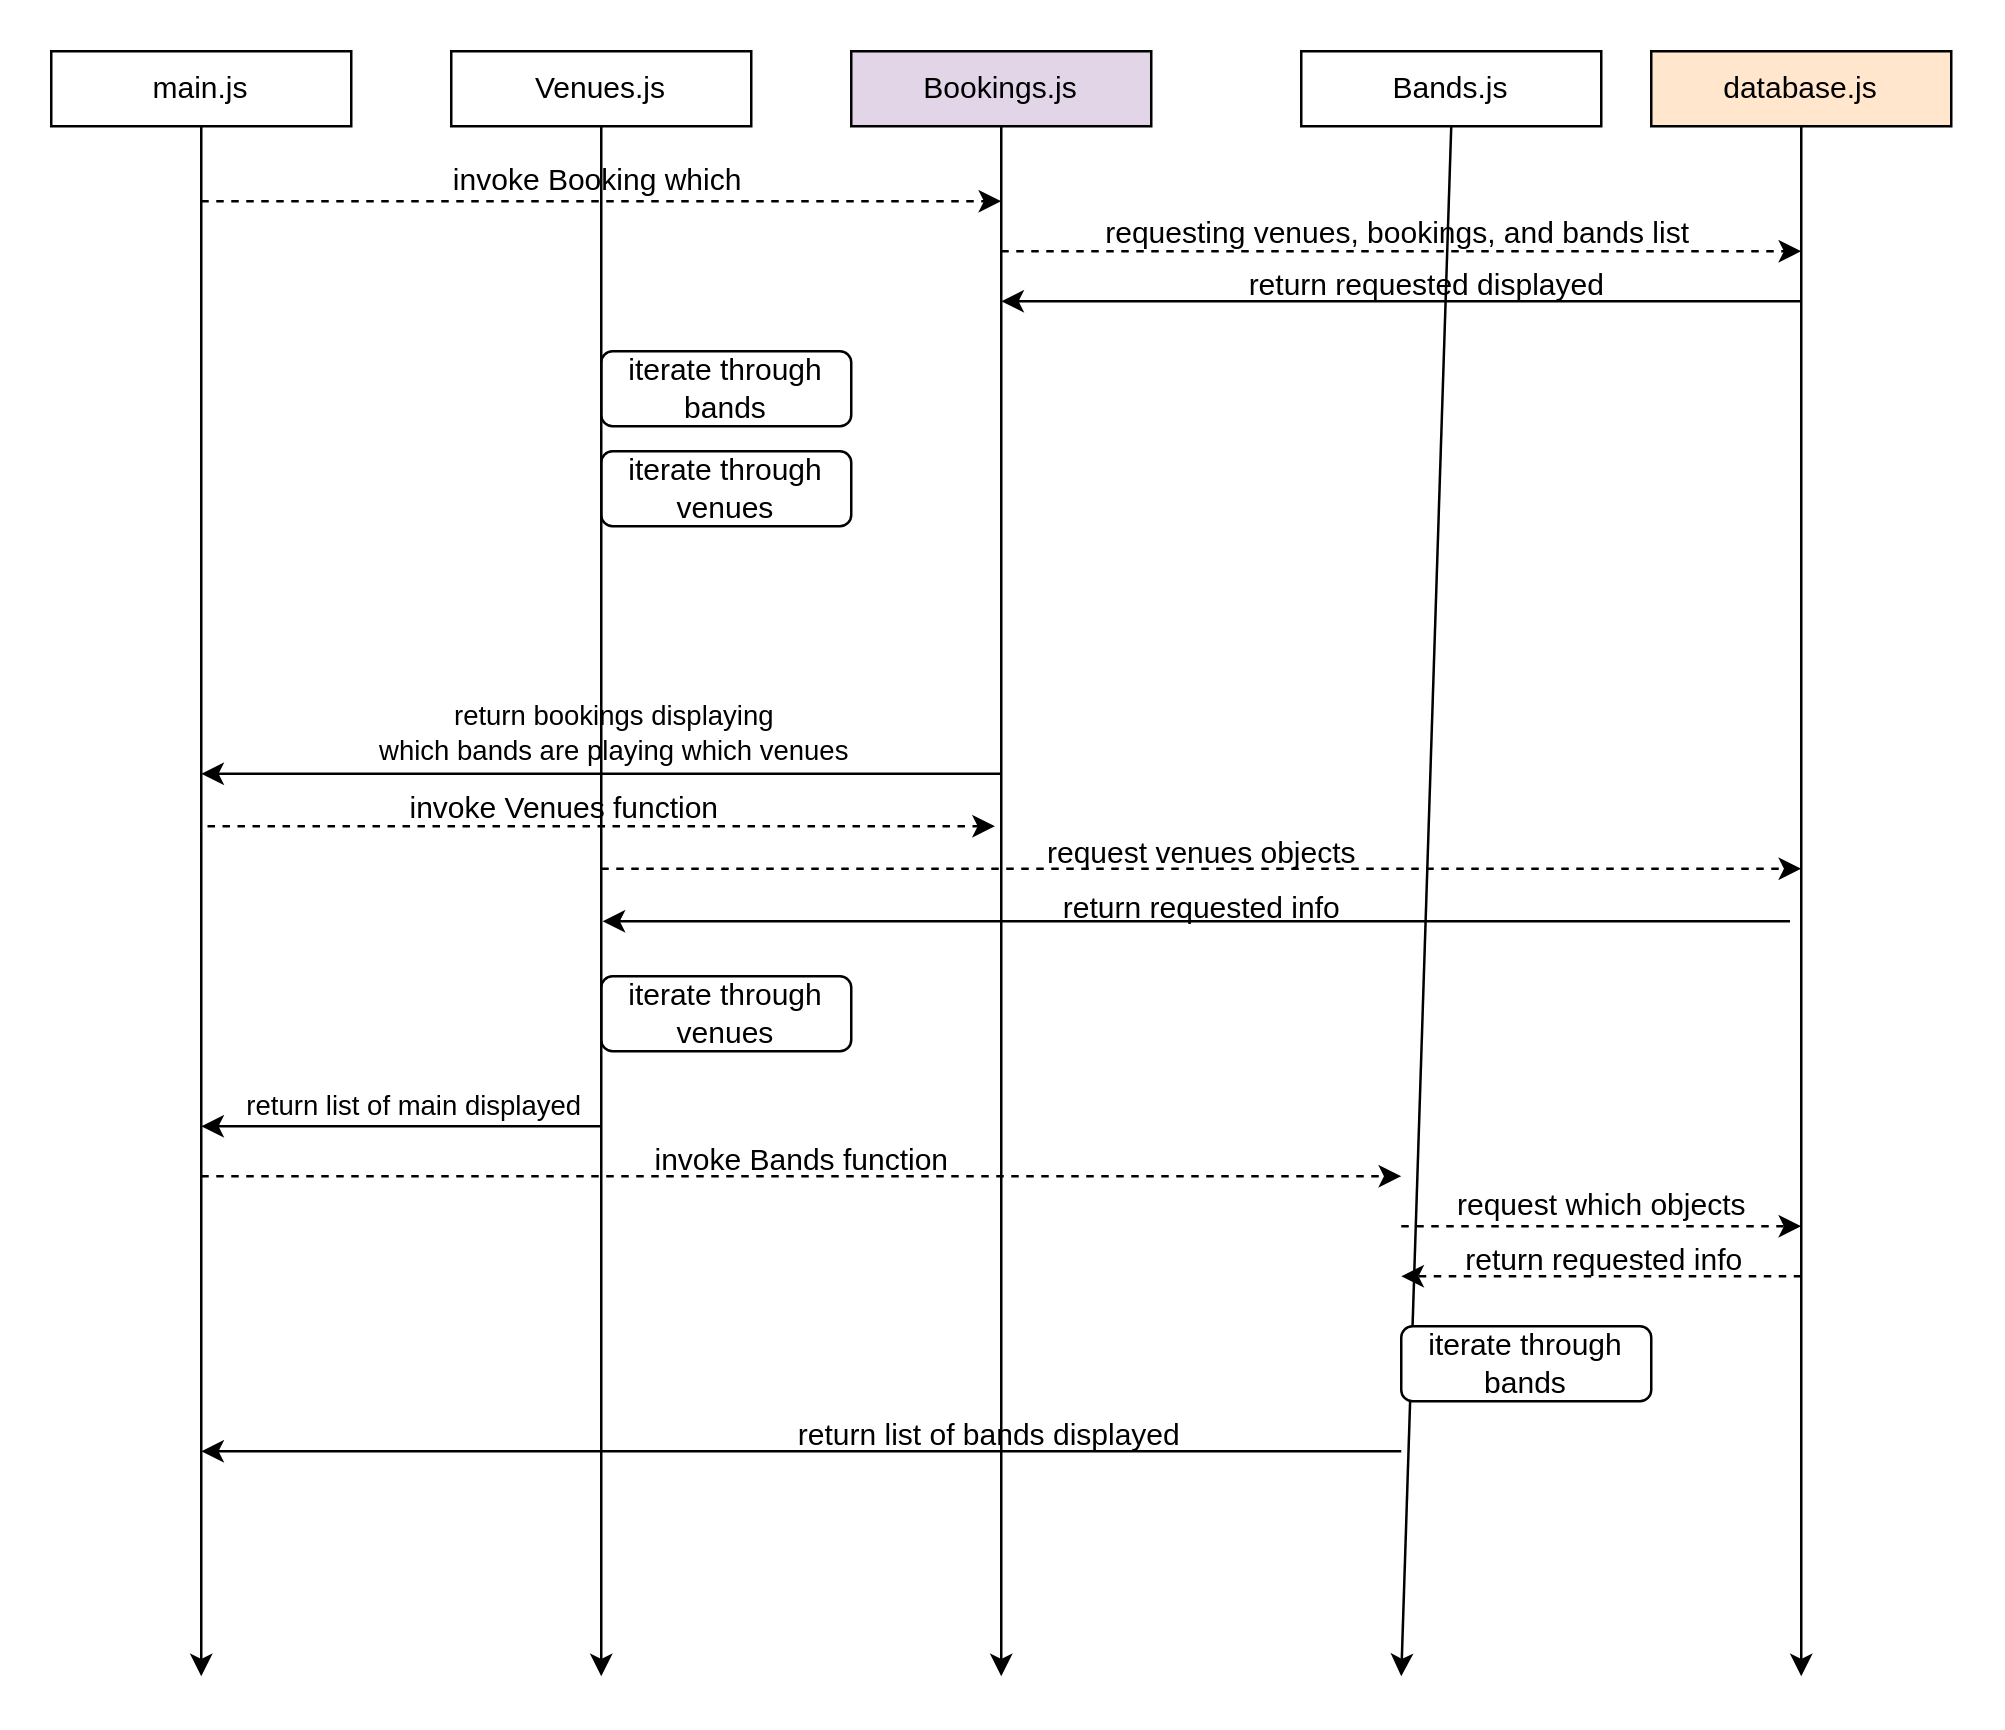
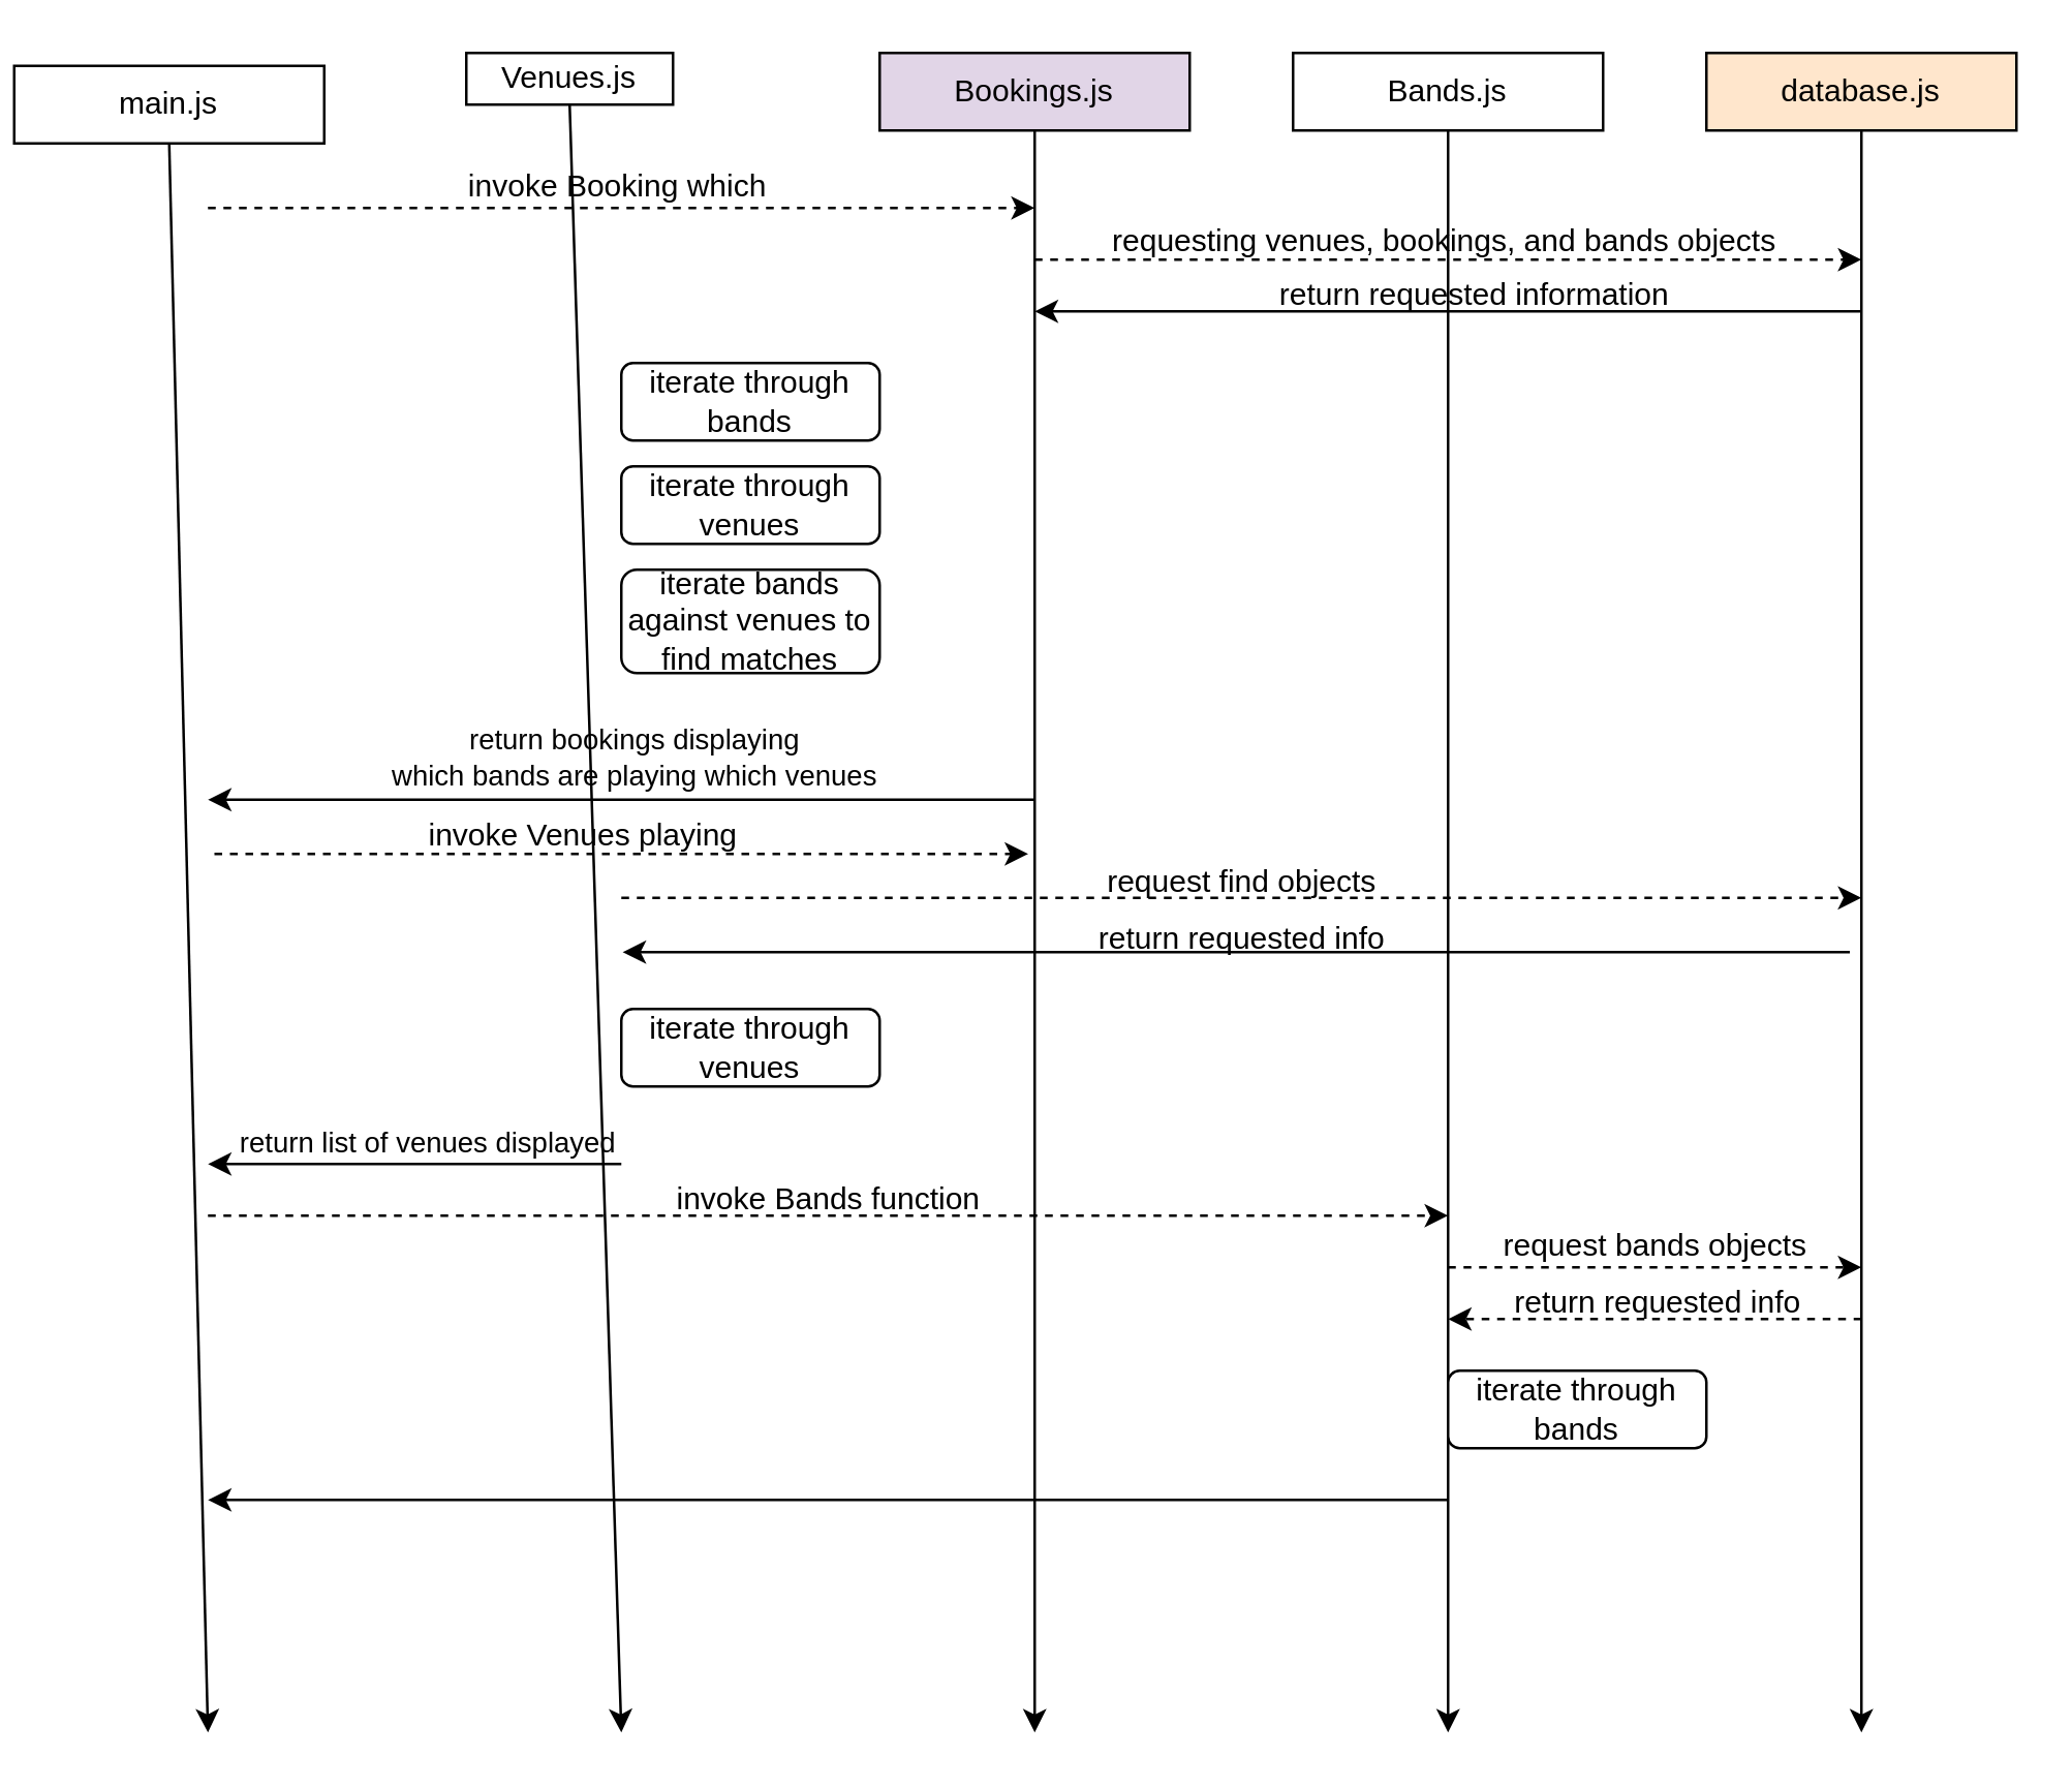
  <mxCell id="0" />
  <mxCell id="1" parent="0" />
- <mxCell id="2" value="main.js" style="rounded=0;whiteSpace=wrap;html=1;" vertex="1" parent="1"><mxGeometry x="20" y="20" width="120" height="30" as="geometry" /></mxCell>
- <mxCell id="3" value="Venues.js" style="rounded=0;whiteSpace=wrap;html=1;" vertex="1" parent="1"><mxGeometry x="180" y="20" width="120" height="30" as="geometry" /></mxCell>
+ <mxCell id="2" value="main.js" style="rounded=0;whiteSpace=wrap;html=1;" vertex="1" parent="1"><mxGeometry x="5" y="25" width="120" height="30" as="geometry" /></mxCell>
+ <mxCell id="3" value="Venues.js" style="rounded=0;whiteSpace=wrap;html=1;" vertex="1" parent="1"><mxGeometry x="180" y="20" width="80" height="20" as="geometry" /></mxCell>
  <mxCell id="4" value="Bookings.js" style="rounded=0;whiteSpace=wrap;html=1;fillColor=#e1d5e7;" vertex="1" parent="1"><mxGeometry x="340" y="20" width="120" height="30" as="geometry" /></mxCell>
- <mxCell id="5" value="Bands.js" style="rounded=0;whiteSpace=wrap;html=1;" vertex="1" parent="1"><mxGeometry x="520" y="20" width="120" height="30" as="geometry" /></mxCell>
+ <mxCell id="5" value="Bands.js" style="rounded=0;whiteSpace=wrap;html=1;" vertex="1" parent="1"><mxGeometry x="500" y="20" width="120" height="30" as="geometry" /></mxCell>
  <mxCell id="6" value="database.js" style="rounded=0;whiteSpace=wrap;html=1;fillColor=#ffe6cc;" vertex="1" parent="1"><mxGeometry x="660" y="20" width="120" height="30" as="geometry" /></mxCell>
  <mxCell id="7" value="" style="endArrow=classic;html=1;exitX=0.5;exitY=1;exitDx=0;exitDy=0;" edge="1" parent="1" source="2"><mxGeometry width="50" height="50" relative="1" as="geometry"><mxPoint x="80" y="100" as="sourcePoint" /><mxPoint x="80" y="670" as="targetPoint" /></mxGeometry></mxCell>
  <mxCell id="8" value="" style="endArrow=classic;html=1;exitX=0.5;exitY=1;exitDx=0;exitDy=0;" edge="1" parent="1" source="4"><mxGeometry width="50" height="50" relative="1" as="geometry"><mxPoint x="399.5" y="60" as="sourcePoint" /><mxPoint x="400" y="670" as="targetPoint" /></mxGeometry></mxCell>
  <mxCell id="9" value="" style="endArrow=classic;html=1;exitX=0.5;exitY=1;exitDx=0;exitDy=0;" edge="1" parent="1" source="5"><mxGeometry width="50" height="50" relative="1" as="geometry"><mxPoint x="559.5" y="60" as="sourcePoint" /><mxPoint x="560" y="670" as="targetPoint" /></mxGeometry></mxCell>
  <mxCell id="10" value="" style="endArrow=classic;html=1;exitX=0.5;exitY=1;exitDx=0;exitDy=0;" edge="1" parent="1" source="6"><mxGeometry width="50" height="50" relative="1" as="geometry"><mxPoint x="719.5" y="70" as="sourcePoint" /><mxPoint x="720" y="670" as="targetPoint" /></mxGeometry></mxCell>
  <mxCell id="11" value="" style="endArrow=classic;html=1;dashed=1;" edge="1" parent="1"><mxGeometry width="50" height="50" relative="1" as="geometry"><mxPoint x="80" y="80" as="sourcePoint" /><mxPoint x="400" y="80" as="targetPoint" /></mxGeometry></mxCell>
  <mxCell id="12" value="invoke Booking which&amp;nbsp;" style="text;html=1;align=center;verticalAlign=middle;resizable=0;points=[];autosize=1;strokeColor=none;fillColor=none;" vertex="1" parent="1"><mxGeometry x="165" y="57" width="150" height="30" as="geometry" /></mxCell>
  <mxCell id="13" value="" style="endArrow=classic;html=1;dashed=1;" edge="1" parent="1"><mxGeometry width="50" height="50" relative="1" as="geometry"><mxPoint x="400" y="100" as="sourcePoint" /><mxPoint x="720" y="100" as="targetPoint" /></mxGeometry></mxCell>
- <mxCell id="14" value="requesting venues, bookings, and bands list&amp;nbsp;" style="text;html=1;align=center;verticalAlign=middle;resizable=0;points=[];autosize=1;strokeColor=none;fillColor=none;" vertex="1" parent="1"><mxGeometry x="420" y="78" width="280" height="30" as="geometry" /></mxCell>
+ <mxCell id="14" value="requesting venues, bookings, and bands objects&amp;nbsp;" style="text;html=1;align=center;verticalAlign=middle;resizable=0;points=[];autosize=1;strokeColor=none;fillColor=none;" vertex="1" parent="1"><mxGeometry x="420" y="78" width="280" height="30" as="geometry" /></mxCell>
  <mxCell id="15" value="" style="endArrow=classic;html=1;" edge="1" parent="1"><mxGeometry width="50" height="50" relative="1" as="geometry"><mxPoint x="720" y="120" as="sourcePoint" /><mxPoint x="400" y="120" as="targetPoint" /></mxGeometry></mxCell>
- <mxCell id="16" value="return requested displayed" style="text;html=1;align=center;verticalAlign=middle;resizable=0;points=[];autosize=1;strokeColor=none;fillColor=none;" vertex="1" parent="1"><mxGeometry x="485" y="99" width="170" height="30" as="geometry" /></mxCell>
+ <mxCell id="16" value="return requested information" style="text;html=1;align=center;verticalAlign=middle;resizable=0;points=[];autosize=1;strokeColor=none;fillColor=none;" vertex="1" parent="1"><mxGeometry x="485" y="99" width="170" height="30" as="geometry" /></mxCell>
  <mxCell id="17" value="iterate through bands" style="rounded=1;whiteSpace=wrap;html=1;" vertex="1" parent="1"><mxGeometry x="240" y="140" width="100" height="30" as="geometry" /></mxCell>
  <mxCell id="18" value="iterate through venues" style="rounded=1;whiteSpace=wrap;html=1;" vertex="1" parent="1"><mxGeometry x="240" y="180" width="100" height="30" as="geometry" /></mxCell>
+ <mxCell id="19" value="iterate bands against venues to find matches" style="rounded=1;whiteSpace=wrap;html=1;" vertex="1" parent="1"><mxGeometry x="240" y="220" width="100" height="40" as="geometry" /></mxCell>
  <mxCell id="20" value="" style="endArrow=classic;html=1;" edge="1" parent="1"><mxGeometry width="50" height="50" relative="1" as="geometry"><mxPoint x="400" y="309" as="sourcePoint" /><mxPoint x="80" y="309" as="targetPoint" /></mxGeometry></mxCell>
  <mxCell id="21" value="" style="endArrow=classic;html=1;fontSize=11;dashed=1;" edge="1" parent="1"><mxGeometry width="50" height="50" relative="1" as="geometry"><mxPoint x="82.5" y="330" as="sourcePoint" /><mxPoint x="397.5" y="330" as="targetPoint" /></mxGeometry></mxCell>
- <mxCell id="22" value="&lt;font style=&quot;font-size: 12px;&quot;&gt;invoke Venues function&lt;/font&gt;" style="text;html=1;align=center;verticalAlign=middle;resizable=0;points=[];autosize=1;strokeColor=none;fillColor=none;fontSize=11;" vertex="1" parent="1"><mxGeometry x="150" y="308" width="150" height="30" as="geometry" /></mxCell>
+ <mxCell id="22" value="&lt;font style=&quot;font-size: 12px;&quot;&gt;invoke Venues playing&lt;/font&gt;" style="text;html=1;align=center;verticalAlign=middle;resizable=0;points=[];autosize=1;strokeColor=none;fillColor=none;fontSize=11;" vertex="1" parent="1"><mxGeometry x="150" y="308" width="150" height="30" as="geometry" /></mxCell>
  <mxCell id="23" value="" style="endArrow=classic;html=1;dashed=1;fontSize=12;" edge="1" parent="1"><mxGeometry width="50" height="50" relative="1" as="geometry"><mxPoint x="240" y="347" as="sourcePoint" /><mxPoint x="720" y="347" as="targetPoint" /></mxGeometry></mxCell>
- <mxCell id="24" value="request venues objects" style="text;html=1;align=center;verticalAlign=middle;resizable=0;points=[];autosize=1;strokeColor=none;fillColor=none;fontSize=12;" vertex="1" parent="1"><mxGeometry x="405" y="326" width="150" height="30" as="geometry" /></mxCell>
+ <mxCell id="24" value="request find objects" style="text;html=1;align=center;verticalAlign=middle;resizable=0;points=[];autosize=1;strokeColor=none;fillColor=none;fontSize=12;" vertex="1" parent="1"><mxGeometry x="405" y="326" width="150" height="30" as="geometry" /></mxCell>
  <mxCell id="25" value="" style="endArrow=classic;html=1;fontSize=12;" edge="1" parent="1"><mxGeometry width="50" height="50" relative="1" as="geometry"><mxPoint x="715.5" y="368" as="sourcePoint" /><mxPoint x="240.5" y="368" as="targetPoint" /></mxGeometry></mxCell>
  <mxCell id="26" value="return requested info" style="text;html=1;align=center;verticalAlign=middle;resizable=0;points=[];autosize=1;strokeColor=none;fillColor=none;fontSize=12;" vertex="1" parent="1"><mxGeometry x="415" y="348" width="130" height="30" as="geometry" /></mxCell>
  <mxCell id="27" value="iterate through venues" style="rounded=1;whiteSpace=wrap;html=1;" vertex="1" parent="1"><mxGeometry x="240" y="390" width="100" height="30" as="geometry" /></mxCell>
  <mxCell id="28" value="" style="endArrow=classic;html=1;exitX=0.5;exitY=1;exitDx=0;exitDy=0;endFill=1;" edge="1" parent="1" source="3"><mxGeometry width="50" height="50" relative="1" as="geometry"><mxPoint x="240" y="50" as="sourcePoint" /><mxPoint x="240" y="670" as="targetPoint" /></mxGeometry></mxCell>
  <mxCell id="29" value="return bookings displaying &lt;br style=&quot;font-size: 11px;&quot;&gt;which bands are playing which venues" style="text;html=1;align=center;verticalAlign=middle;resizable=0;points=[];autosize=1;strokeColor=none;fillColor=none;fontSize=11;" vertex="1" parent="1"><mxGeometry x="140" y="273" width="210" height="40" as="geometry" /></mxCell>
  <mxCell id="30" value="" style="endArrow=classic;html=1;fontSize=12;" edge="1" parent="1"><mxGeometry width="50" height="50" relative="1" as="geometry"><mxPoint x="240" y="450" as="sourcePoint" /><mxPoint x="80" y="450" as="targetPoint" /></mxGeometry></mxCell>
- <mxCell id="31" value="&lt;font style=&quot;font-size: 11px;&quot;&gt;return list of main displayed&lt;/font&gt;" style="text;html=1;align=center;verticalAlign=middle;resizable=0;points=[];autosize=1;strokeColor=none;fillColor=none;fontSize=12;" vertex="1" parent="1"><mxGeometry x="80" y="427" width="170" height="30" as="geometry" /></mxCell>
+ <mxCell id="31" value="&lt;font style=&quot;font-size: 11px;&quot;&gt;return list of venues displayed&lt;/font&gt;" style="text;html=1;align=center;verticalAlign=middle;resizable=0;points=[];autosize=1;strokeColor=none;fillColor=none;fontSize=12;" vertex="1" parent="1"><mxGeometry x="80" y="427" width="170" height="30" as="geometry" /></mxCell>
  <mxCell id="32" value="" style="endArrow=classic;html=1;fontSize=11;dashed=1;" edge="1" parent="1"><mxGeometry width="50" height="50" relative="1" as="geometry"><mxPoint x="80" y="470" as="sourcePoint" /><mxPoint x="560" y="470" as="targetPoint" /></mxGeometry></mxCell>
  <mxCell id="33" value="&lt;font style=&quot;font-size: 12px;&quot;&gt;invoke Bands function&lt;/font&gt;" style="text;html=1;align=center;verticalAlign=middle;resizable=0;points=[];autosize=1;strokeColor=none;fillColor=none;fontSize=11;" vertex="1" parent="1"><mxGeometry x="250" y="449" width="140" height="30" as="geometry" /></mxCell>
  <mxCell id="34" value="" style="endArrow=classic;html=1;dashed=1;fontSize=12;" edge="1" parent="1"><mxGeometry width="50" height="50" relative="1" as="geometry"><mxPoint x="560" y="490" as="sourcePoint" /><mxPoint x="720" y="490" as="targetPoint" /></mxGeometry></mxCell>
- <mxCell id="35" value="request which objects" style="text;html=1;align=center;verticalAlign=middle;resizable=0;points=[];autosize=1;strokeColor=none;fillColor=none;fontSize=12;" vertex="1" parent="1"><mxGeometry x="570" y="467" width="140" height="30" as="geometry" /></mxCell>
+ <mxCell id="35" value="request bands objects" style="text;html=1;align=center;verticalAlign=middle;resizable=0;points=[];autosize=1;strokeColor=none;fillColor=none;fontSize=12;" vertex="1" parent="1"><mxGeometry x="570" y="467" width="140" height="30" as="geometry" /></mxCell>
  <mxCell id="36" value="" style="endArrow=classic;html=1;dashed=1;fontSize=12;" edge="1" parent="1"><mxGeometry width="50" height="50" relative="1" as="geometry"><mxPoint x="720" y="510" as="sourcePoint" /><mxPoint x="560" y="510" as="targetPoint" /></mxGeometry></mxCell>
  <mxCell id="37" value="return requested info" style="text;html=1;align=center;verticalAlign=middle;resizable=0;points=[];autosize=1;strokeColor=none;fillColor=none;fontSize=12;" vertex="1" parent="1"><mxGeometry x="576" y="489" width="130" height="30" as="geometry" /></mxCell>
  <mxCell id="38" value="iterate through bands" style="rounded=1;whiteSpace=wrap;html=1;" vertex="1" parent="1"><mxGeometry x="560" y="530" width="100" height="30" as="geometry" /></mxCell>
  <mxCell id="39" value="" style="endArrow=classic;html=1;fontSize=12;" edge="1" parent="1"><mxGeometry width="50" height="50" relative="1" as="geometry"><mxPoint x="560" y="580" as="sourcePoint" /><mxPoint x="80" y="580" as="targetPoint" /></mxGeometry></mxCell>
- <mxCell id="40" value="return list of bands displayed" style="text;html=1;align=center;verticalAlign=middle;resizable=0;points=[];autosize=1;strokeColor=none;fillColor=none;fontSize=12;" vertex="1" parent="1"><mxGeometry x="305" y="559" width="180" height="30" as="geometry" /></mxCell>
